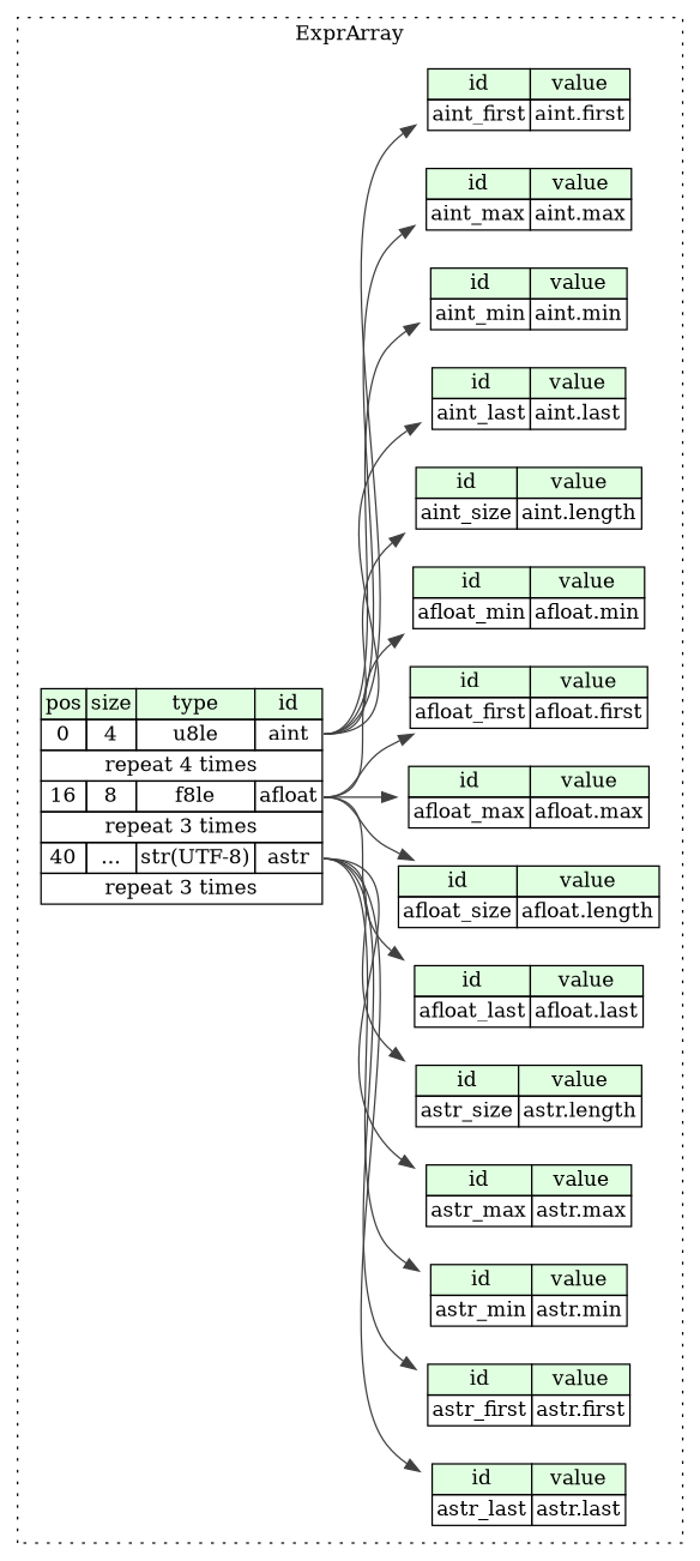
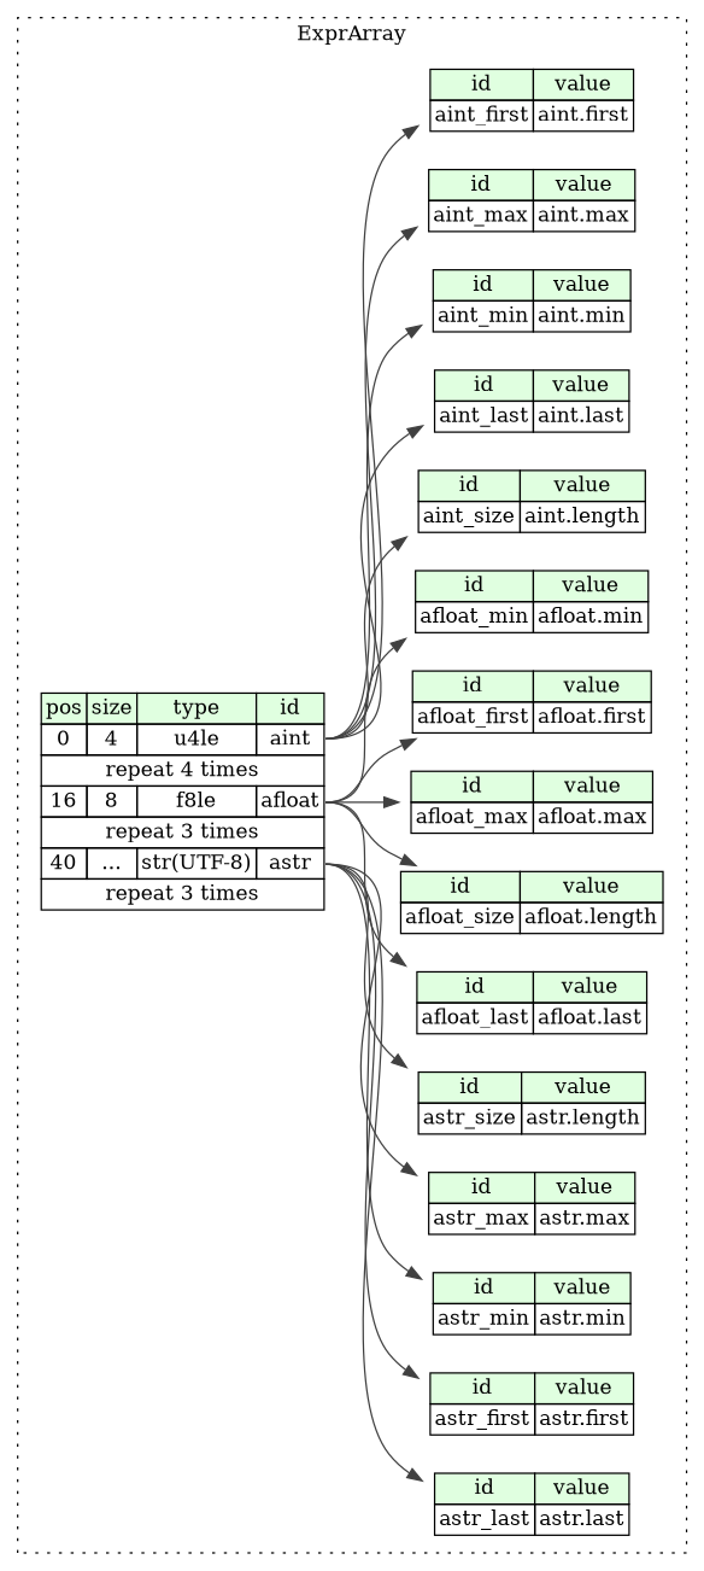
  digraph {
    rankdir=LR
    node [shape=plaintext]
    edge [color="#404040" tailport=afloat_type]
-   n1 [label=<<TABLE BORDER="0" CELLBORDER="1" CELLSPACING="0"> 			<TR><TD BGCOLOR="#E0FFE0">pos</TD><TD BGCOLOR="#E0FFE0">size</TD><TD BGCOLOR="#E0FFE0">type</TD><TD BGCOLOR="#E0FFE0">id</TD></TR> 			<TR><TD PORT="aint_pos">0</TD><TD PORT="aint_size">4</TD><TD>u8le</TD><TD PORT="aint_type">aint</TD></TR> 			<TR><TD COLSPAN="4" PORT="aint__repeat">repeat 4 times</TD></TR> 			<TR><TD PORT="afloat_pos">16</TD><TD PORT="afloat_size">8</TD><TD>f8le</TD><TD PORT="afloat_type">afloat</TD></TR> 			<TR><TD COLSPAN="4" PORT="afloat__repeat">repeat 3 times</TD></TR> 			<TR><TD PORT="astr_pos">40</TD><TD PORT="astr_size">...</TD><TD>str(UTF-8)</TD><TD PORT="astr_type">astr</TD></TR> 			<TR><TD COLSPAN="4" PORT="astr__repeat">repeat 3 times</TD></TR> 		</TABLE>>]
+   n1 [label=<<TABLE BORDER="0" CELLBORDER="1" CELLSPACING="0"> 			<TR><TD BGCOLOR="#E0FFE0">pos</TD><TD BGCOLOR="#E0FFE0">size</TD><TD BGCOLOR="#E0FFE0">type</TD><TD BGCOLOR="#E0FFE0">id</TD></TR> 			<TR><TD PORT="aint_pos">0</TD><TD PORT="aint_size">4</TD><TD>u4le</TD><TD PORT="aint_type">aint</TD></TR> 			<TR><TD COLSPAN="4" PORT="aint__repeat">repeat 4 times</TD></TR> 			<TR><TD PORT="afloat_pos">16</TD><TD PORT="afloat_size">8</TD><TD>f8le</TD><TD PORT="afloat_type">afloat</TD></TR> 			<TR><TD COLSPAN="4" PORT="afloat__repeat">repeat 3 times</TD></TR> 			<TR><TD PORT="astr_pos">40</TD><TD PORT="astr_size">...</TD><TD>str(UTF-8)</TD><TD PORT="astr_type">astr</TD></TR> 			<TR><TD COLSPAN="4" PORT="astr__repeat">repeat 3 times</TD></TR> 		</TABLE>>]
    n2 [label=<<TABLE BORDER="0" CELLBORDER="1" CELLSPACING="0"> 			<TR><TD BGCOLOR="#E0FFE0">id</TD><TD BGCOLOR="#E0FFE0">value</TD></TR> 			<TR><TD>afloat_min</TD><TD>afloat.min</TD></TR> 		</TABLE>>]
    n3 [label=<<TABLE BORDER="0" CELLBORDER="1" CELLSPACING="0"> 			<TR><TD BGCOLOR="#E0FFE0">id</TD><TD BGCOLOR="#E0FFE0">value</TD></TR> 			<TR><TD>astr_first</TD><TD>astr.first</TD></TR> 		</TABLE>>]
    n4 [label=<<TABLE BORDER="0" CELLBORDER="1" CELLSPACING="0"> 			<TR><TD BGCOLOR="#E0FFE0">id</TD><TD BGCOLOR="#E0FFE0">value</TD></TR> 			<TR><TD>astr_max</TD><TD>astr.max</TD></TR> 		</TABLE>>]
    n5 [label=<<TABLE BORDER="0" CELLBORDER="1" CELLSPACING="0"> 			<TR><TD BGCOLOR="#E0FFE0">id</TD><TD BGCOLOR="#E0FFE0">value</TD></TR> 			<TR><TD>afloat_last</TD><TD>afloat.last</TD></TR> 		</TABLE>>]
    n6 [label=<<TABLE BORDER="0" CELLBORDER="1" CELLSPACING="0"> 			<TR><TD BGCOLOR="#E0FFE0">id</TD><TD BGCOLOR="#E0FFE0">value</TD></TR> 			<TR><TD>afloat_size</TD><TD>afloat.length</TD></TR> 		</TABLE>>]
    n7 [label=<<TABLE BORDER="0" CELLBORDER="1" CELLSPACING="0"> 			<TR><TD BGCOLOR="#E0FFE0">id</TD><TD BGCOLOR="#E0FFE0">value</TD></TR> 			<TR><TD>astr_size</TD><TD>astr.length</TD></TR> 		</TABLE>>]
    n8 [label=<<TABLE BORDER="0" CELLBORDER="1" CELLSPACING="0"> 			<TR><TD BGCOLOR="#E0FFE0">id</TD><TD BGCOLOR="#E0FFE0">value</TD></TR> 			<TR><TD>afloat_first</TD><TD>afloat.first</TD></TR> 		</TABLE>>]
    n9 [label=<<TABLE BORDER="0" CELLBORDER="1" CELLSPACING="0"> 			<TR><TD BGCOLOR="#E0FFE0">id</TD><TD BGCOLOR="#E0FFE0">value</TD></TR> 			<TR><TD>astr_min</TD><TD>astr.min</TD></TR> 		</TABLE>>]
    n10 [label=<<TABLE BORDER="0" CELLBORDER="1" CELLSPACING="0"> 			<TR><TD BGCOLOR="#E0FFE0">id</TD><TD BGCOLOR="#E0FFE0">value</TD></TR> 			<TR><TD>aint_size</TD><TD>aint.length</TD></TR> 		</TABLE>>]
    n11 [label=<<TABLE BORDER="0" CELLBORDER="1" CELLSPACING="0"> 			<TR><TD BGCOLOR="#E0FFE0">id</TD><TD BGCOLOR="#E0FFE0">value</TD></TR> 			<TR><TD>aint_last</TD><TD>aint.last</TD></TR> 		</TABLE>>]
    n12 [label=<<TABLE BORDER="0" CELLBORDER="1" CELLSPACING="0"> 			<TR><TD BGCOLOR="#E0FFE0">id</TD><TD BGCOLOR="#E0FFE0">value</TD></TR> 			<TR><TD>astr_last</TD><TD>astr.last</TD></TR> 		</TABLE>>]
    n13 [label=<<TABLE BORDER="0" CELLBORDER="1" CELLSPACING="0"> 			<TR><TD BGCOLOR="#E0FFE0">id</TD><TD BGCOLOR="#E0FFE0">value</TD></TR> 			<TR><TD>aint_min</TD><TD>aint.min</TD></TR> 		</TABLE>>]
    n14 [label=<<TABLE BORDER="0" CELLBORDER="1" CELLSPACING="0"> 			<TR><TD BGCOLOR="#E0FFE0">id</TD><TD BGCOLOR="#E0FFE0">value</TD></TR> 			<TR><TD>afloat_max</TD><TD>afloat.max</TD></TR> 		</TABLE>>]
    n15 [label=<<TABLE BORDER="0" CELLBORDER="1" CELLSPACING="0"> 			<TR><TD BGCOLOR="#E0FFE0">id</TD><TD BGCOLOR="#E0FFE0">value</TD></TR> 			<TR><TD>aint_max</TD><TD>aint.max</TD></TR> 		</TABLE>>]
    n16 [label=<<TABLE BORDER="0" CELLBORDER="1" CELLSPACING="0"> 			<TR><TD BGCOLOR="#E0FFE0">id</TD><TD BGCOLOR="#E0FFE0">value</TD></TR> 			<TR><TD>aint_first</TD><TD>aint.first</TD></TR> 		</TABLE>>]
    subgraph cluster_1 {
      label=ExprArray
      style=dotted
      n1
      n2
      n3
      n4
      n5
      n6
      n7
      n8
      n9
      n10
      n11
      n12
      n13
      n14
      n15
      n16
    }
    n1 -> n2
    n1 -> n3 [tailport=astr_type]
    n1 -> n4 [tailport=astr_type]
    n1 -> n5
    n1 -> n6
    n1 -> n7 [tailport=astr_type]
    n1 -> n8
    n1 -> n9 [tailport=astr_type]
    n1 -> n10 [tailport=aint_type]
    n1 -> n11 [tailport=aint_type]
    n1 -> n12 [tailport=astr_type]
    n1 -> n13 [tailport=aint_type]
    n1 -> n14
    n1 -> n15 [tailport=aint_type]
    n1 -> n16 [tailport=aint_type]
  }
